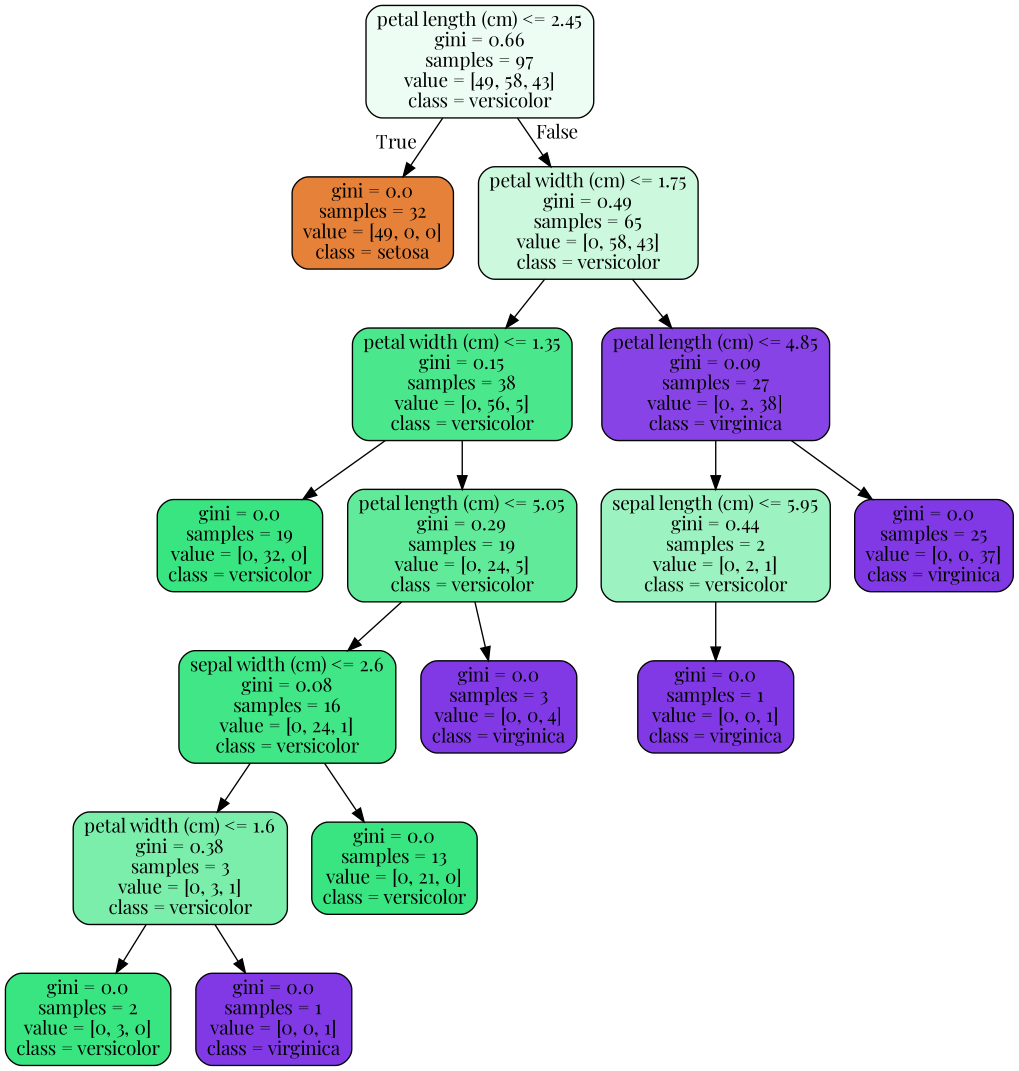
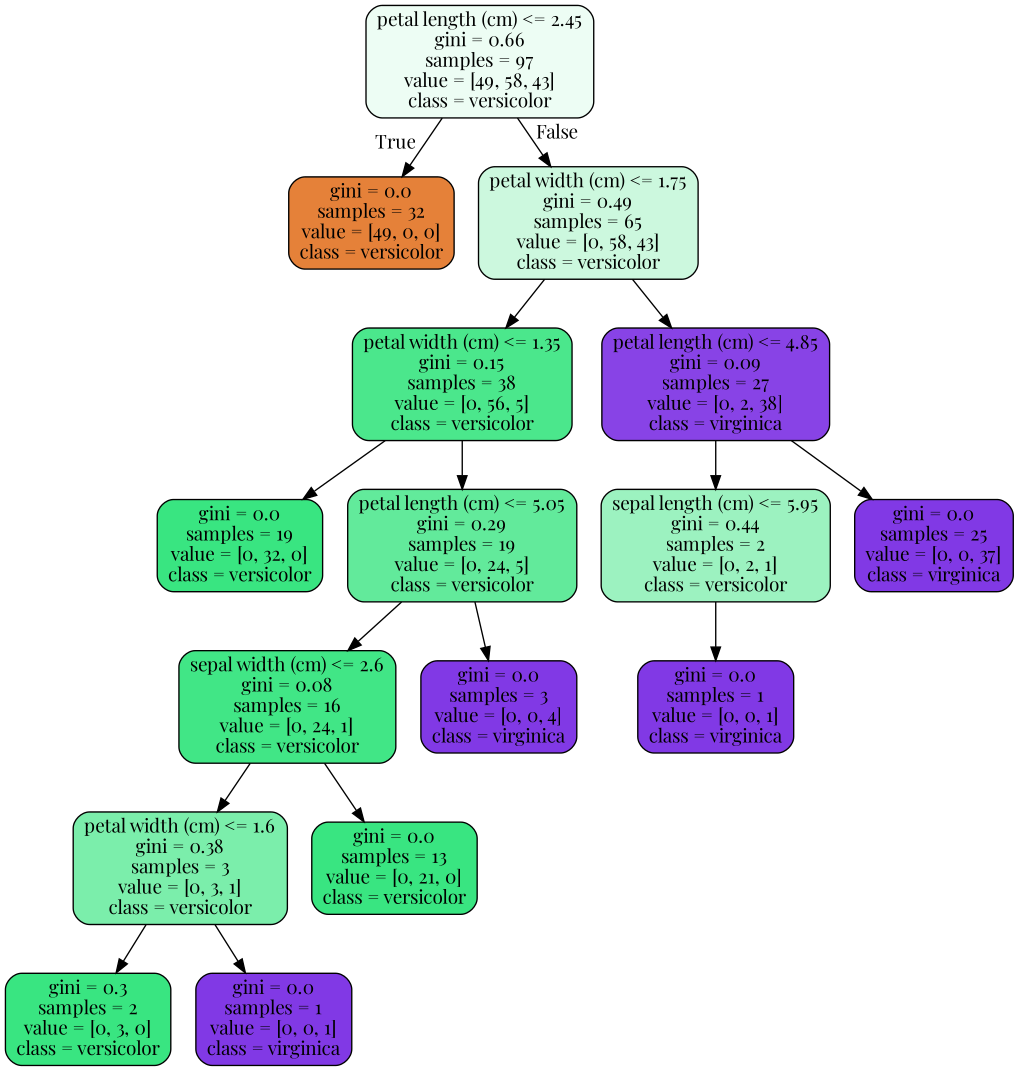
  digraph {
    fontname="Playfair Display"
    node [color=black fillcolor="#8139e5" fontname="Playfair Display" shape=box style="filled, rounded"]
    edge [fontname="Playfair Display"]
    n1 [fillcolor="#edfdf4" label="petal length (cm) <= 2.45\ngini = 0.66\nsamples = 97\nvalue = [49, 58, 43]\nclass = versicolor"]
-   n2 [fillcolor="#e58139" label="gini = 0.0\nsamples = 32\nvalue = [49, 0, 0]\nclass = setosa"]
+   n2 [fillcolor="#e58139" label="gini = 0.0\nsamples = 32\nvalue = [49, 0, 0]\nclass = versicolor"]
    n3 [fillcolor="#ccf8de" label="petal width (cm) <= 1.75\ngini = 0.49\nsamples = 65\nvalue = [0, 58, 43]\nclass = versicolor"]
    n4 [fillcolor="#4be78c" label="petal width (cm) <= 1.35\ngini = 0.15\nsamples = 38\nvalue = [0, 56, 5]\nclass = versicolor"]
    n5 [fillcolor="#8843e6" label="petal length (cm) <= 4.85\ngini = 0.09\nsamples = 27\nvalue = [0, 2, 38]\nclass = virginica"]
    n6 [fillcolor="#39e581" label="gini = 0.0\nsamples = 19\nvalue = [0, 32, 0]\nclass = versicolor"]
    n7 [fillcolor="#62ea9b" label="petal length (cm) <= 5.05\ngini = 0.29\nsamples = 19\nvalue = [0, 24, 5]\nclass = versicolor"]
    n8 [fillcolor="#9cf2c0" label="sepal length (cm) <= 5.95\ngini = 0.44\nsamples = 2\nvalue = [0, 2, 1]\nclass = versicolor"]
    n9 [label="gini = 0.0\nsamples = 25\nvalue = [0, 0, 37]\nclass = virginica"]
    n10 [fillcolor="#41e686" label="sepal width (cm) <= 2.6\ngini = 0.08\nsamples = 16\nvalue = [0, 24, 1]\nclass = versicolor"]
    n11 [label="gini = 0.0\nsamples = 3\nvalue = [0, 0, 4]\nclass = virginica"]
    n12 [fillcolor="#7beeab" label="petal width (cm) <= 1.6\ngini = 0.38\nsamples = 3\nvalue = [0, 3, 1]\nclass = versicolor"]
    n13 [fillcolor="#39e581" label="gini = 0.0\nsamples = 13\nvalue = [0, 21, 0]\nclass = versicolor"]
-   n14 [fillcolor="#39e581" label="gini = 0.0\nsamples = 2\nvalue = [0, 3, 0]\nclass = versicolor"]
+   n14 [fillcolor="#39e581" label="gini = 0.3\nsamples = 2\nvalue = [0, 3, 0]\nclass = versicolor"]
    n15 [label="gini = 0.0\nsamples = 1\nvalue = [0, 0, 1]\nclass = virginica"]
    n16 [label="gini = 0.0\nsamples = 1\nvalue = [0, 0, 1]\nclass = virginica"]
    n1 -> n2 [headlabel=True labelangle=45 labeldistance=2.5]
    n1 -> n3 [headlabel=False labelangle=-45 labeldistance=2.5]
    n3 -> n4
    n3 -> n5
    n4 -> n6
    n4 -> n7
    n5 -> n8
    n5 -> n9
    n7 -> n10
    n7 -> n11
    n8 -> n16
    n10 -> n12
    n10 -> n13
    n12 -> n14
    n12 -> n15
  }
